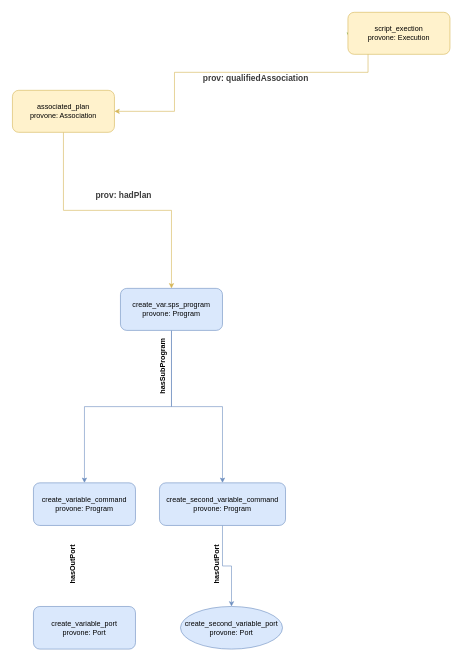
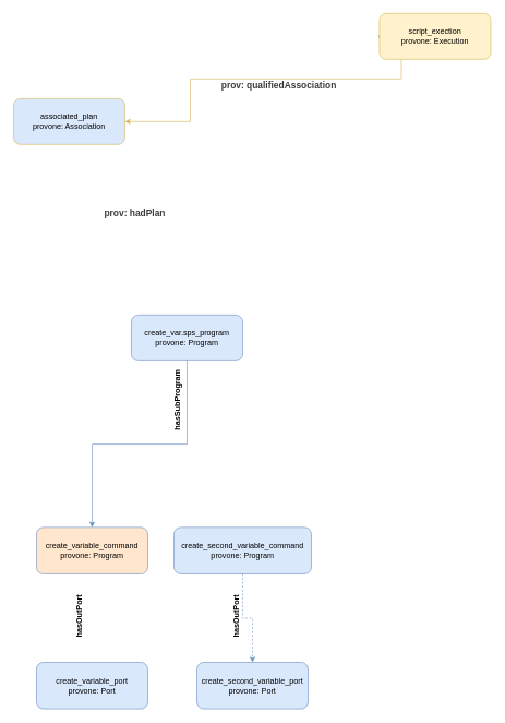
  <mxCell id="0" />
  <mxCell id="1" parent="0" />
  <mxCell id="2" style="edgeStyle=orthogonalEdgeStyle;rounded=0;orthogonalLoop=1;jettySize=auto;html=1;exitX=0;exitY=0.5;exitDx=0;exitDy=0;entryX=0.012;entryY=0.6;entryDx=0;entryDy=0;strokeColor=#82B366;entryPerimeter=0;" parent="1" source="3" target="3" edge="1"><mxGeometry relative="1" as="geometry" /></mxCell>
  <mxCell id="3" value="&lt;div&gt;&lt;span&gt;script_exection&lt;br&gt;provone: Execution&lt;/span&gt;&lt;br&gt;&lt;/div&gt;" style="rounded=1;whiteSpace=wrap;html=1;fontSize=12;glass=0;strokeWidth=1;shadow=0;fillColor=#fff2cc;strokeColor=#d6b656;" parent="1" vertex="1"><mxGeometry x="579" y="20" width="170" height="70" as="geometry" /></mxCell>
  <mxCell id="4" value="" style="edgeStyle=orthogonalEdgeStyle;rounded=0;orthogonalLoop=1;jettySize=auto;html=1;exitX=0.25;exitY=1;exitDx=0;exitDy=0;entryX=1;entryY=0.5;entryDx=0;entryDy=0;fillColor=#fff2cc;strokeColor=#d6b656;" parent="1" target="6" edge="1"><mxGeometry relative="1" as="geometry"><Array as="points"><mxPoint x="613" y="120" /><mxPoint x="290" y="120" /><mxPoint x="290" y="185" /></Array><mxPoint x="612.5" y="90" as="sourcePoint" /></mxGeometry></mxCell>
- <mxCell id="5" value="" style="edgeStyle=orthogonalEdgeStyle;rounded=0;orthogonalLoop=1;jettySize=auto;html=1;entryX=0.5;entryY=0;entryDx=0;entryDy=0;exitX=0.5;exitY=1;exitDx=0;exitDy=0;fillColor=#fff2cc;strokeColor=#d6b656;" parent="1" source="6" target="9" edge="1"><mxGeometry relative="1" as="geometry"><mxPoint x="610" y="300" as="targetPoint" /></mxGeometry></mxCell>
- <mxCell id="6" value="&lt;div&gt;associated_plan&lt;/div&gt;&lt;div&gt;provone: Association&lt;/div&gt;" style="rounded=1;whiteSpace=wrap;html=1;fontSize=12;glass=0;strokeWidth=1;shadow=0;fillColor=#fff2cc;strokeColor=#d6b656;" parent="1" vertex="1"><mxGeometry x="20" y="150" width="170" height="70" as="geometry" /></mxCell>
+ <mxCell id="6" value="&lt;div&gt;associated_plan&lt;/div&gt;&lt;div&gt;provone: Association&lt;/div&gt;" style="rounded=1;whiteSpace=wrap;html=1;fontSize=12;glass=0;strokeWidth=1;shadow=0;fillColor=#dae8fc;strokeColor=#d6b656;" parent="1" vertex="1"><mxGeometry x="20" y="150" width="170" height="70" as="geometry" /></mxCell>
  <mxCell id="7" value="" style="edgeStyle=orthogonalEdgeStyle;rounded=0;orthogonalLoop=1;jettySize=auto;html=1;fillColor=#dae8fc;strokeColor=#6c8ebf;" parent="1" source="9" target="10" edge="1"><mxGeometry relative="1" as="geometry" /></mxCell>
- <mxCell id="8" style="edgeStyle=orthogonalEdgeStyle;rounded=0;orthogonalLoop=1;jettySize=auto;html=1;fillColor=#dae8fc;strokeColor=#6c8ebf;" edge="1" parent="1" source="9" target="16"><mxGeometry relative="1" as="geometry" /></mxCell>
  <mxCell id="9" value="&lt;div&gt;&lt;span&gt;create_var.sps_program&lt;/span&gt;&lt;/div&gt;&lt;div&gt;&lt;span&gt;provone: Program&lt;/span&gt;&lt;br&gt;&lt;/div&gt;" style="rounded=1;whiteSpace=wrap;html=1;fontSize=12;glass=0;strokeWidth=1;shadow=0;fillColor=#dae8fc;strokeColor=#6c8ebf;" parent="1" vertex="1"><mxGeometry x="200" y="480" width="170" height="70" as="geometry" /></mxCell>
- <mxCell id="10" value="&lt;div&gt;&lt;span&gt;create_variable_command&lt;br&gt;provone: Program&lt;/span&gt;&lt;br&gt;&lt;/div&gt;" style="rounded=1;whiteSpace=wrap;html=1;fontSize=12;glass=0;strokeWidth=1;shadow=0;fillColor=#dae8fc;strokeColor=#6c8ebf;" parent="1" vertex="1"><mxGeometry x="55" y="804" width="170" height="71" as="geometry" /></mxCell>
+ <mxCell id="10" value="&lt;div&gt;&lt;span&gt;create_variable_command&lt;br&gt;provone: Program&lt;/span&gt;&lt;br&gt;&lt;/div&gt;" style="rounded=1;whiteSpace=wrap;html=1;fontSize=12;glass=0;strokeWidth=1;shadow=0;fillColor=#ffe6cc;strokeColor=#6c8ebf;" parent="1" vertex="1"><mxGeometry x="55" y="804" width="170" height="71" as="geometry" /></mxCell>
  <mxCell id="11" value="&lt;div&gt;create_variable_port&lt;/div&gt;&lt;div&gt;&lt;span&gt;provone: Port&lt;/span&gt;&lt;br&gt;&lt;/div&gt;" style="rounded=1;whiteSpace=wrap;html=1;fontSize=12;glass=0;strokeWidth=1;shadow=0;fillColor=#dae8fc;strokeColor=#6c8ebf;" parent="1" vertex="1"><mxGeometry x="55" y="1010" width="170" height="71" as="geometry" /></mxCell>
  <mxCell id="12" value="&lt;font style=&quot;font-size: 14px&quot; color=&quot;#3b3b3b&quot;&gt;&lt;b&gt;prov: qualifiedAssociation&lt;/b&gt;&lt;/font&gt;" style="text;html=1;align=center;verticalAlign=middle;resizable=0;points=[];autosize=1;" parent="1" vertex="1"><mxGeometry x="330" y="120" width="190" height="20" as="geometry" /></mxCell>
  <mxCell id="13" value="&lt;b&gt;&lt;font style=&quot;font-size: 14px&quot; color=&quot;#3b3b3b&quot;&gt;prov: hadPlan&lt;/font&gt;&lt;/b&gt;" style="text;html=1;align=center;verticalAlign=middle;resizable=0;points=[];autosize=1;" parent="1" vertex="1"><mxGeometry x="150" y="315" width="110" height="20" as="geometry" /></mxCell>
  <mxCell id="14" value="hasSubProgram" style="text;html=1;align=center;verticalAlign=middle;resizable=0;points=[];autosize=1;rotation=-90;fontStyle=1" parent="1" vertex="1"><mxGeometry x="215" y="600" width="110" height="20" as="geometry" /></mxCell>
- <mxCell id="15" style="edgeStyle=orthogonalEdgeStyle;rounded=0;orthogonalLoop=1;jettySize=auto;html=1;exitX=0.5;exitY=1;exitDx=0;exitDy=0;fillColor=#dae8fc;strokeColor=#6c8ebf;" edge="1" parent="1" source="16" target="17"><mxGeometry relative="1" as="geometry" /></mxCell>
+ <mxCell id="15" style="edgeStyle=orthogonalEdgeStyle;rounded=0;orthogonalLoop=1;jettySize=auto;html=1;exitX=0.5;exitY=1;exitDx=0;exitDy=0;fillColor=#dae8fc;strokeColor=#6c8ebf;dashed=1;" edge="1" parent="1" source="16" target="17"><mxGeometry relative="1" as="geometry" /></mxCell>
  <mxCell id="16" value="&lt;div&gt;&lt;span&gt;create_second_variable_command&lt;br&gt;provone: Program&lt;/span&gt;&lt;br&gt;&lt;/div&gt;" style="rounded=1;whiteSpace=wrap;html=1;fontSize=12;glass=0;strokeWidth=1;shadow=0;fillColor=#dae8fc;strokeColor=#6c8ebf;" vertex="1" parent="1"><mxGeometry x="265" y="804" width="210" height="71" as="geometry" /></mxCell>
- <mxCell id="17" value="&lt;div&gt;create_second_variable_port&lt;/div&gt;&lt;div&gt;&lt;span&gt;provone: Port&lt;/span&gt;&lt;br&gt;&lt;/div&gt;" style="ellipse;whiteSpace=wrap;html=1;fontSize=12;glass=0;strokeWidth=1;shadow=0;fillColor=#dae8fc;strokeColor=#6c8ebf;" vertex="1" parent="1"><mxGeometry x="300" y="1010" width="170" height="71" as="geometry" /></mxCell>
+ <mxCell id="17" value="&lt;div&gt;create_second_variable_port&lt;/div&gt;&lt;div&gt;&lt;span&gt;provone: Port&lt;/span&gt;&lt;br&gt;&lt;/div&gt;" style="rounded=1;whiteSpace=wrap;html=1;fontSize=12;glass=0;strokeWidth=1;shadow=0;fillColor=#dae8fc;strokeColor=#6c8ebf;" vertex="1" parent="1"><mxGeometry x="300" y="1010" width="170" height="71" as="geometry" /></mxCell>
  <mxCell id="18" value="hasOutPort" style="text;html=1;align=center;verticalAlign=middle;resizable=0;points=[];autosize=1;rotation=-90;fontStyle=1" vertex="1" parent="1"><mxGeometry x="80" y="930" width="80" height="20" as="geometry" /></mxCell>
  <mxCell id="19" value="hasOutPort" style="text;html=1;align=center;verticalAlign=middle;resizable=0;points=[];autosize=1;rotation=-90;fontStyle=1" vertex="1" parent="1"><mxGeometry x="320" y="930" width="80" height="20" as="geometry" /></mxCell>
